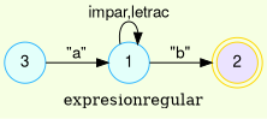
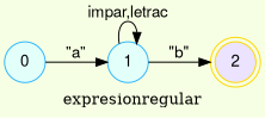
  digraph {
    bgcolor="#F6FFE3"
    label=expresionregular
    rankdir=LR
    node [color="#2CB5FF" fillcolor="#E3FFFA" fontname="Helvetica,Arial,sans-serif" shape=circle style=filled]
    edge [fontname="Helvetica,Arial,sans-serif"]
    2 [color=gold fillcolor="#EBE3FF" shape=doublecircle]
-   0 [label=3]
+   0
    1
    0 -> 1 [label="\"a\""]
    1 -> 2 [label="\"b\""]
    1 -> 1 [label="impar,letrac"]
  }
